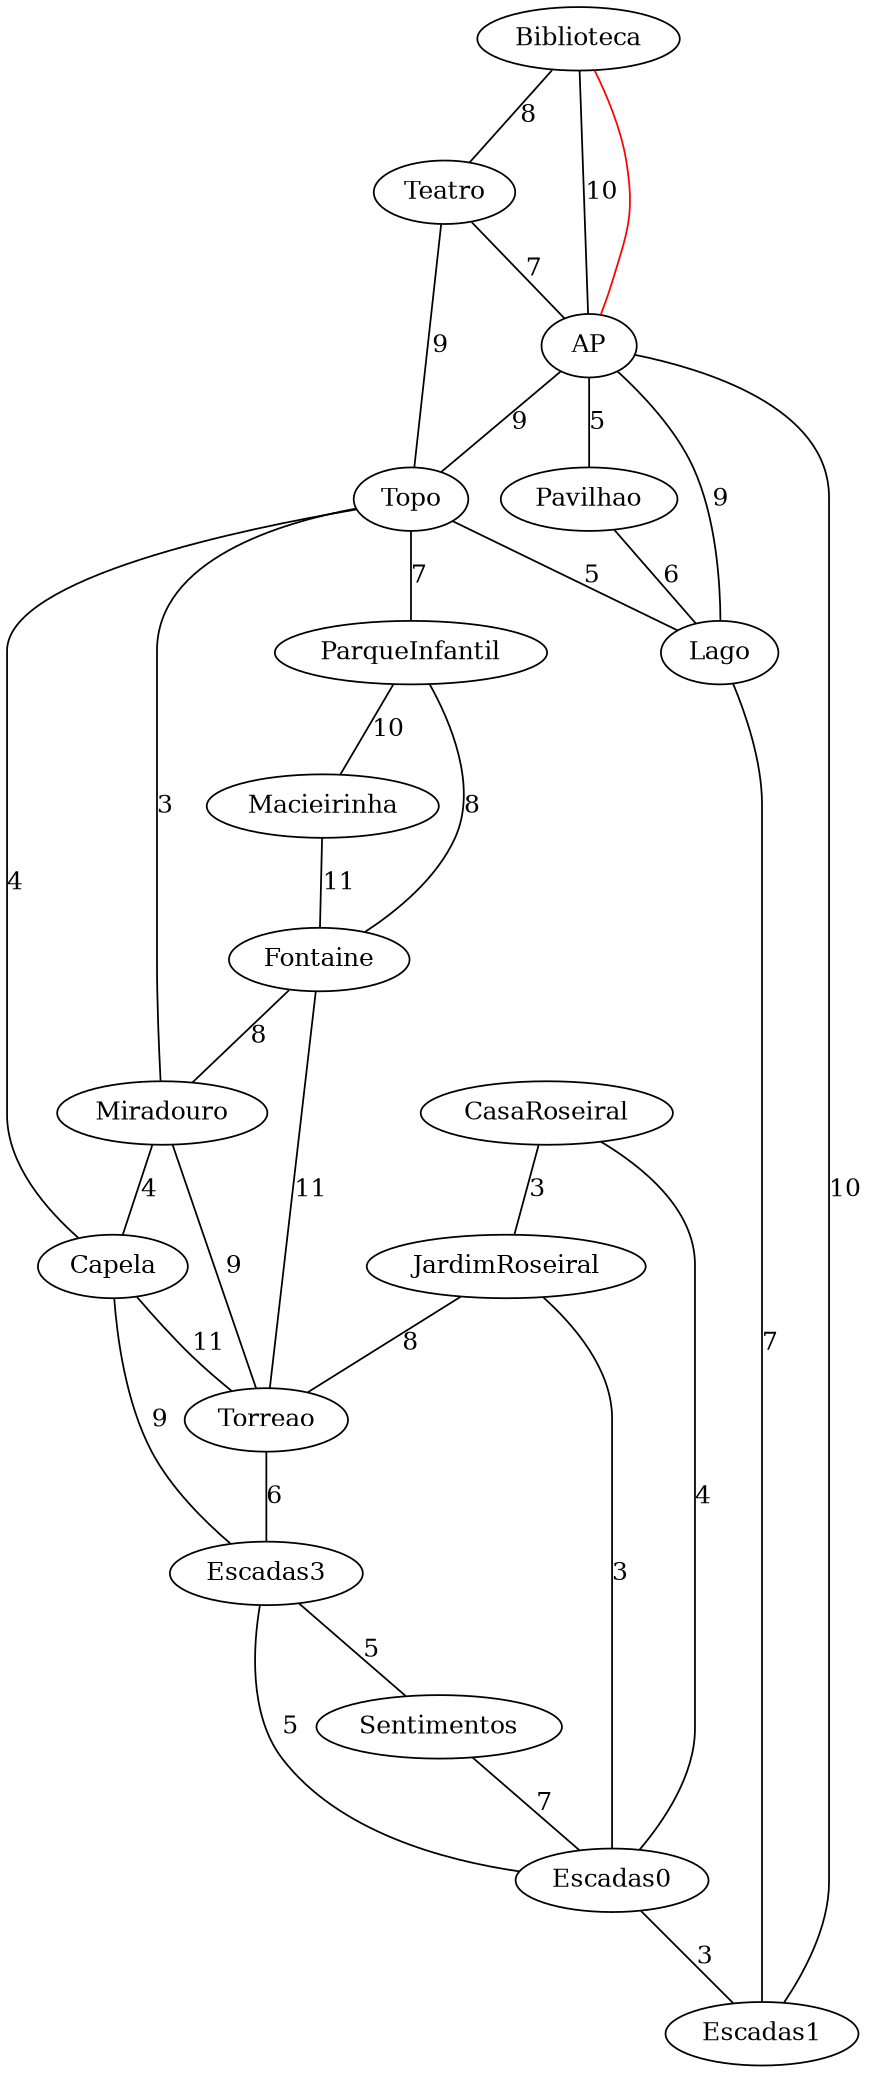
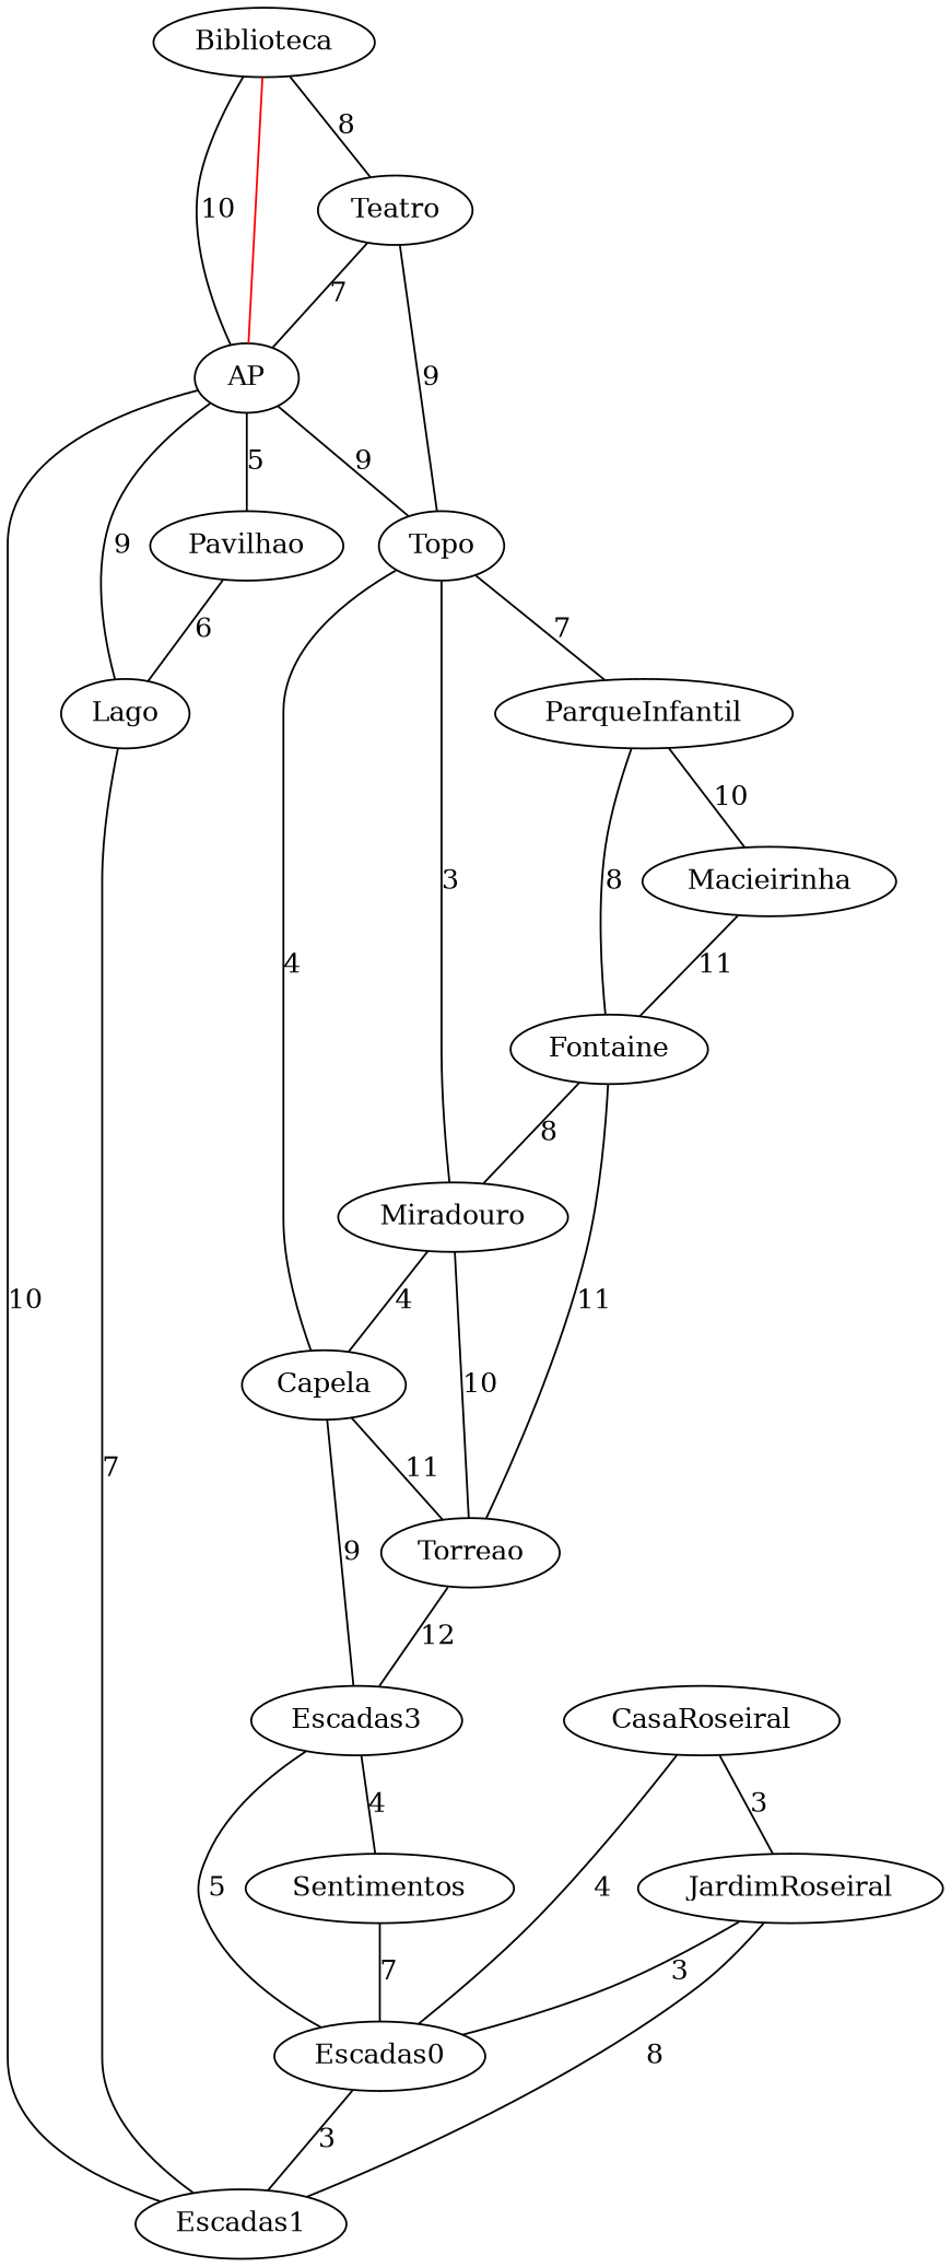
  graph {
    Biblioteca
    Teatro
    AP
    Topo
    Pavilhao
    Lago
    Escadas1
    ParqueInfantil
    Miradouro
    Capela
    Macieirinha
    Fontaine
    Torreao
    Escadas3
    Sentimentos
    n16 [label=Escadas0]
    CasaRoseiral
    JardimRoseiral
    Biblioteca -- Teatro [label=8]
    Biblioteca -- AP [label=10]
    Biblioteca -- AP [color=red]
    Teatro -- AP [label=7]
    Teatro -- Topo [label=9]
    AP -- Topo [label=9]
    AP -- Pavilhao [label=5]
    AP -- Lago [label=9]
    AP -- Escadas1 [label=10]
-   Topo -- Lago [label=5]
    Topo -- ParqueInfantil [label=7]
    Topo -- Miradouro [label=3]
    Topo -- Capela [label=4]
    Pavilhao -- Lago [label=6]
    Lago -- Escadas1 [label=7]
    ParqueInfantil -- Macieirinha [label=10]
    ParqueInfantil -- Fontaine [label=8]
    Miradouro -- Capela [label=4]
-   Miradouro -- Torreao [label=9]
+   Miradouro -- Torreao [label=10]
    Capela -- Torreao [label=11]
    Capela -- Escadas3 [label=9]
    Macieirinha -- Fontaine [label=11]
    Fontaine -- Miradouro [label=8]
    Fontaine -- Torreao [label=11]
-   Torreao -- Escadas3 [label=6]
-   Escadas3 -- Sentimentos [label=5]
+   Torreao -- Escadas3 [label=12]
+   Escadas3 -- Sentimentos [label=4]
    Escadas3 -- n16 [label=5]
    Sentimentos -- n16 [label=7]
    n16 -- Escadas1 [label=3]
    CasaRoseiral -- n16 [label=4]
    CasaRoseiral -- JardimRoseiral [label=3]
-   JardimRoseiral -- Torreao [label=8]
+   JardimRoseiral -- Escadas1 [label=8]
    JardimRoseiral -- n16 [label=3]
  }
